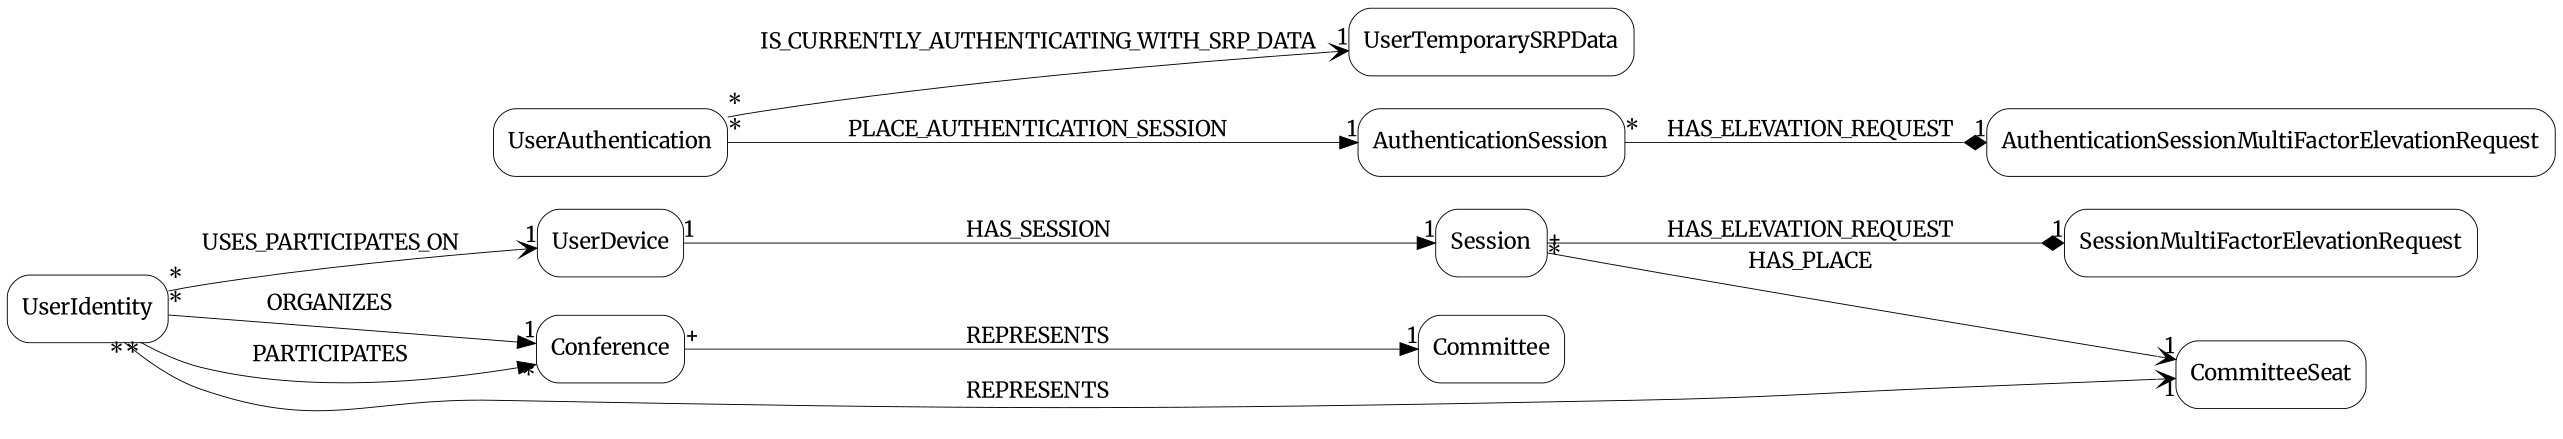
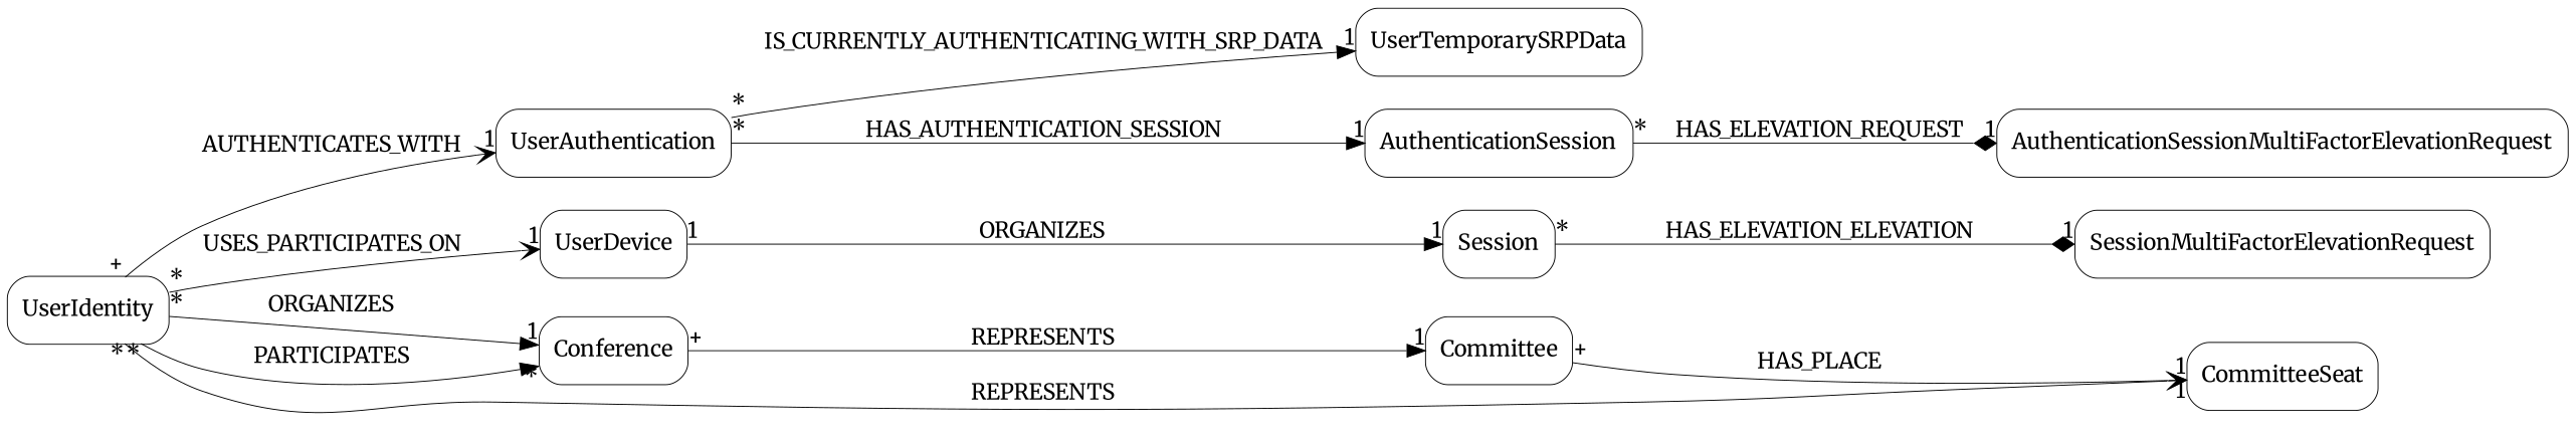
  digraph {
    fontname=Merriweather
    rankdir=LR
    node [fontname=Merriweather fontsize=12 penwidth=0.5 shape=Mrecord]
    edge [arrowhead=vee fontname=Merriweather fontsize=12 headlabel=1 labeldistance=1.5 penwidth=0.5 taillabel="*"]
    AuthenticationSession
    AuthenticationSessionMultiFactorElevationRequest
    Committee
    CommitteeSeat
    Conference
    Session
    SessionMultiFactorElevationRequest
    UserAuthentication
    UserTemporarySRPData
    UserDevice
    UserIdentity
    AuthenticationSession -> AuthenticationSessionMultiFactorElevationRequest [arrowhead=diamond label=HAS_ELEVATION_REQUEST]
-   Session -> CommitteeSeat [label=HAS_PLACE taillabel="+"]
+   Committee -> CommitteeSeat [label=HAS_PLACE taillabel="+"]
    Conference -> Committee [arrowhead=normal label=REPRESENTS taillabel="+"]
-   Session -> SessionMultiFactorElevationRequest [arrowhead=diamond label=HAS_ELEVATION_REQUEST]
-   UserAuthentication -> AuthenticationSession [arrowhead=normal label=PLACE_AUTHENTICATION_SESSION]
-   UserAuthentication -> UserTemporarySRPData [label=IS_CURRENTLY_AUTHENTICATING_WITH_SRP_DATA]
-   UserDevice -> Session [arrowhead=normal label=HAS_SESSION taillabel=1]
+   Session -> SessionMultiFactorElevationRequest [arrowhead=diamond label=HAS_ELEVATION_ELEVATION]
+   UserAuthentication -> AuthenticationSession [arrowhead=normal label=HAS_AUTHENTICATION_SESSION]
+   UserAuthentication -> UserTemporarySRPData [arrowhead=normal label=IS_CURRENTLY_AUTHENTICATING_WITH_SRP_DATA]
+   UserDevice -> Session [arrowhead=normal label=ORGANIZES taillabel=1]
    UserIdentity -> CommitteeSeat [label=REPRESENTS]
    UserIdentity -> Conference [arrowhead=normal label=ORGANIZES]
    UserIdentity -> Conference [arrowhead=normal headlabel="*" label=PARTICIPATES]
+   UserIdentity -> UserAuthentication [label=AUTHENTICATES_WITH taillabel="+"]
    UserIdentity -> UserDevice [label=USES_PARTICIPATES_ON]
  }
